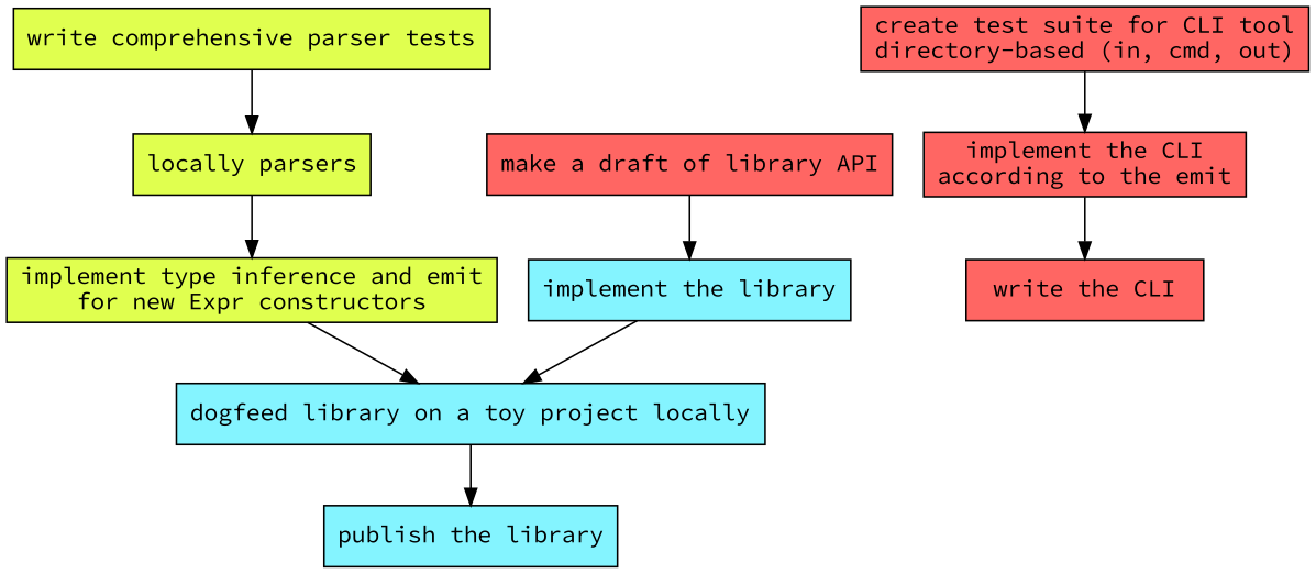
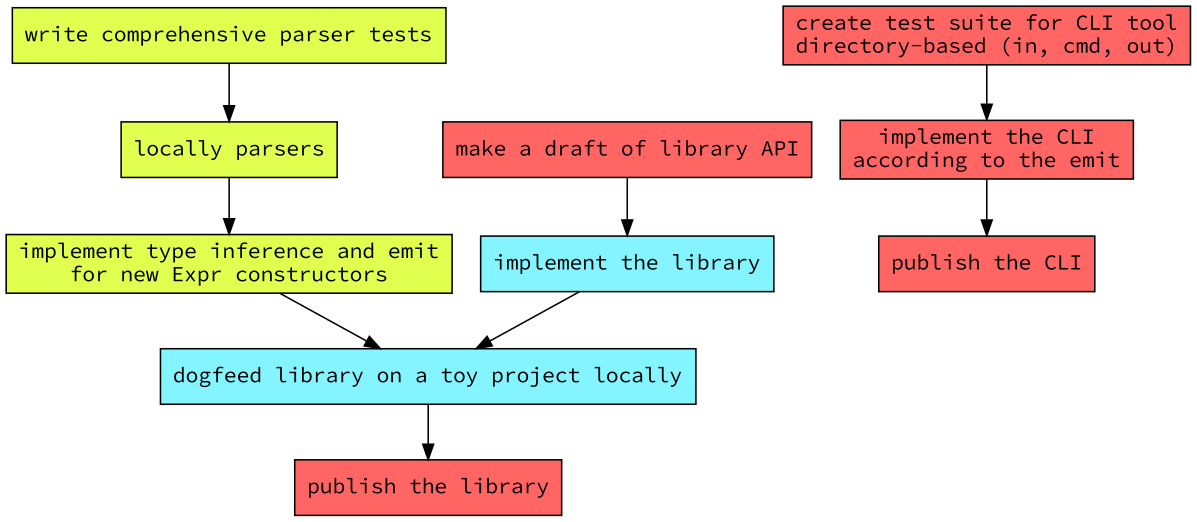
  digraph {
    fontname="Source Code Pro"
    node [fillcolor="#ff6663" fontname="Source Code Pro" shape=box style=filled]
    edge [fontname="Source Code Pro"]
    n1 [fillcolor="#e0ff4f" label="write comprehensive parser tests"]
    n2 [fillcolor="#e0ff4f" label="locally parsers"]
    n3 [fillcolor="#e0ff4f" label="implement type inference and emit\nfor new Expr constructors"]
    n4 [label="make a draft of library API"]
    n5 [fillcolor="#84f4ff" label="implement the library"]
-   n6 [fillcolor="#84f4ff" label="publish the library"]
+   n6 [label="publish the library"]
    n7 [fillcolor="#84f4ff" label="dogfeed library on a toy project locally"]
    n8 [label="implement the CLI\naccording to the emit"]
-   n9 [label="write the CLI"]
+   n9 [label="publish the CLI"]
    n10 [label="create test suite for CLI tool\ndirectory-based (in, cmd, out)"]
    subgraph sub_1 {
      n1
      n2
      n3
    }
    subgraph sub_2 {
      n4
      n5
      n6
      n7
    }
    subgraph sub_3 {
      n8
      n9
      n10
    }
    n1 -> n2
    n2 -> n3
    n3 -> n7
    n4 -> n5
    n5 -> n7
    n7 -> n6
    n8 -> n9
    n10 -> n8
  }
